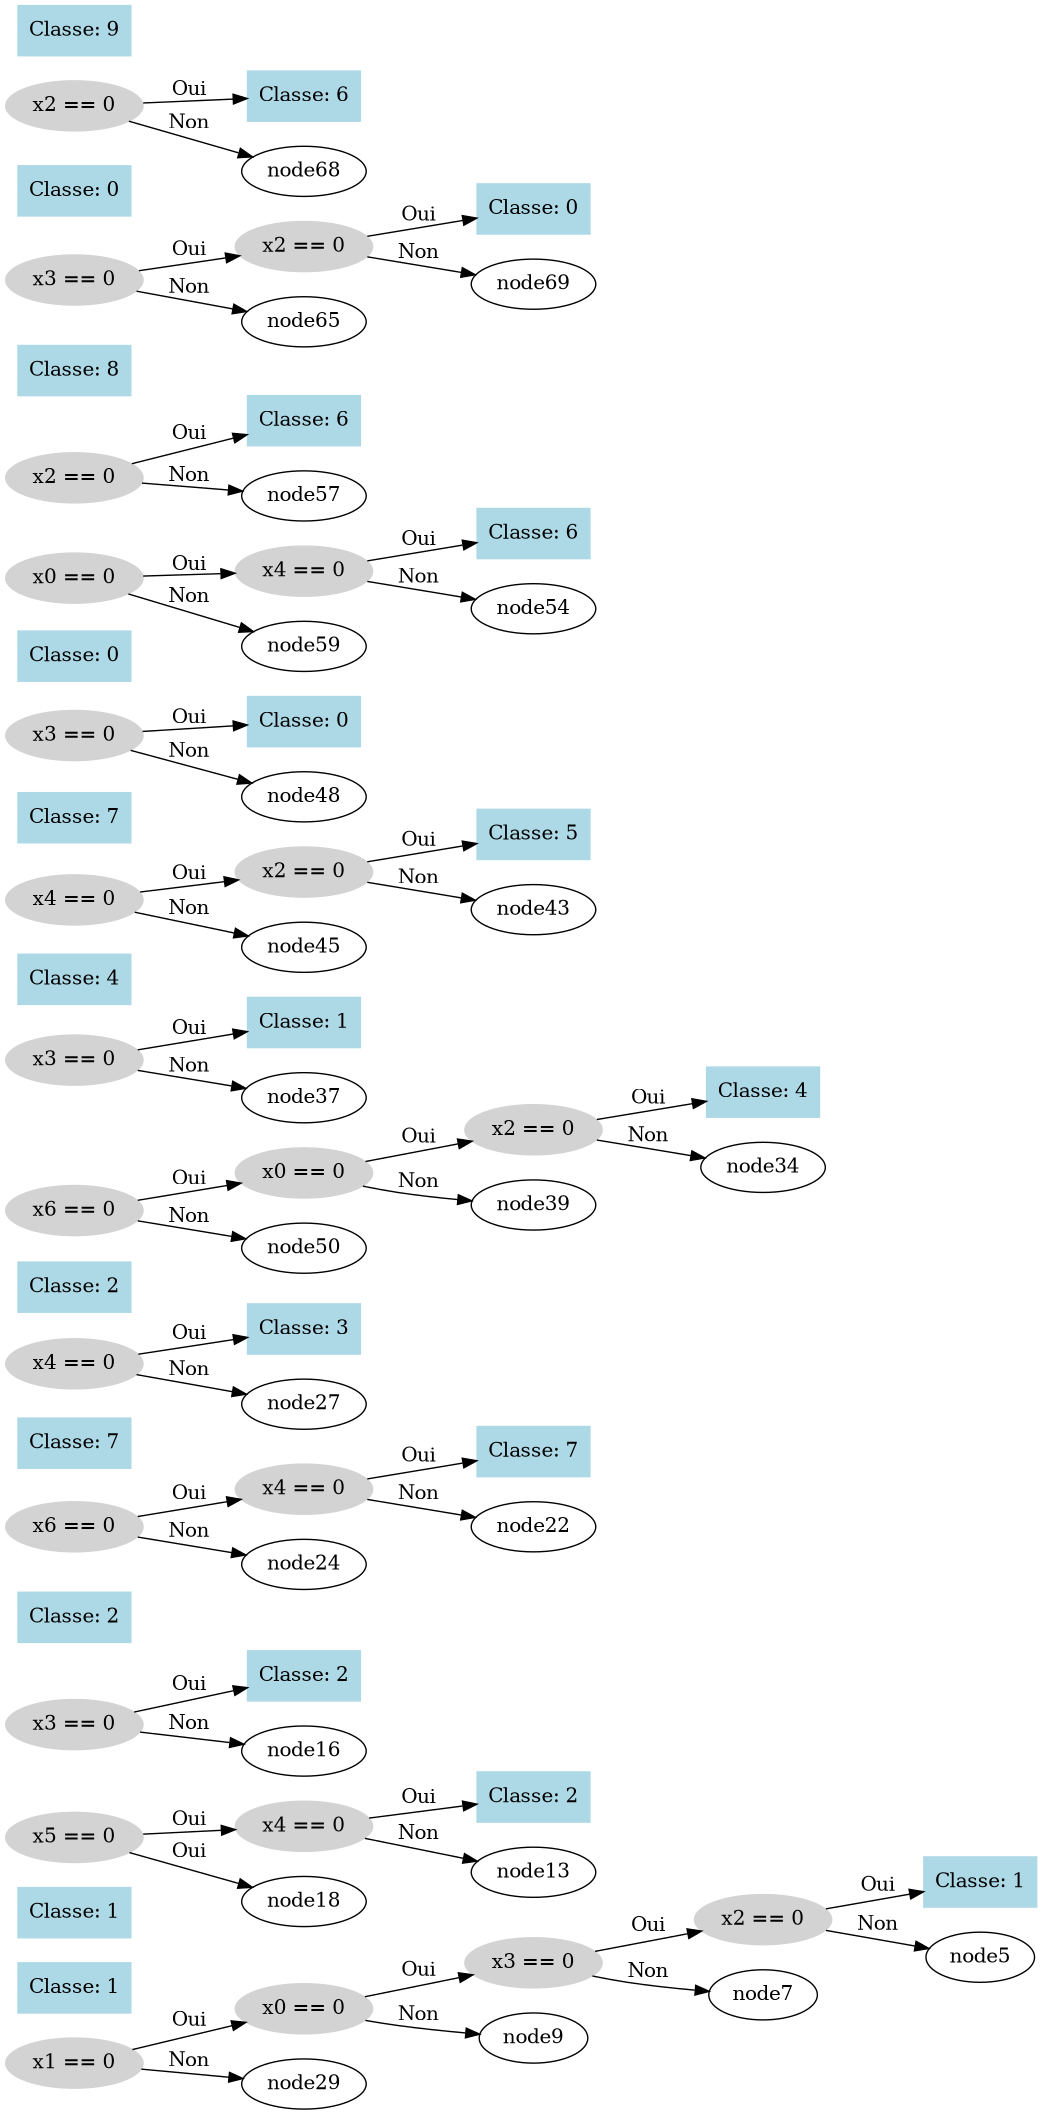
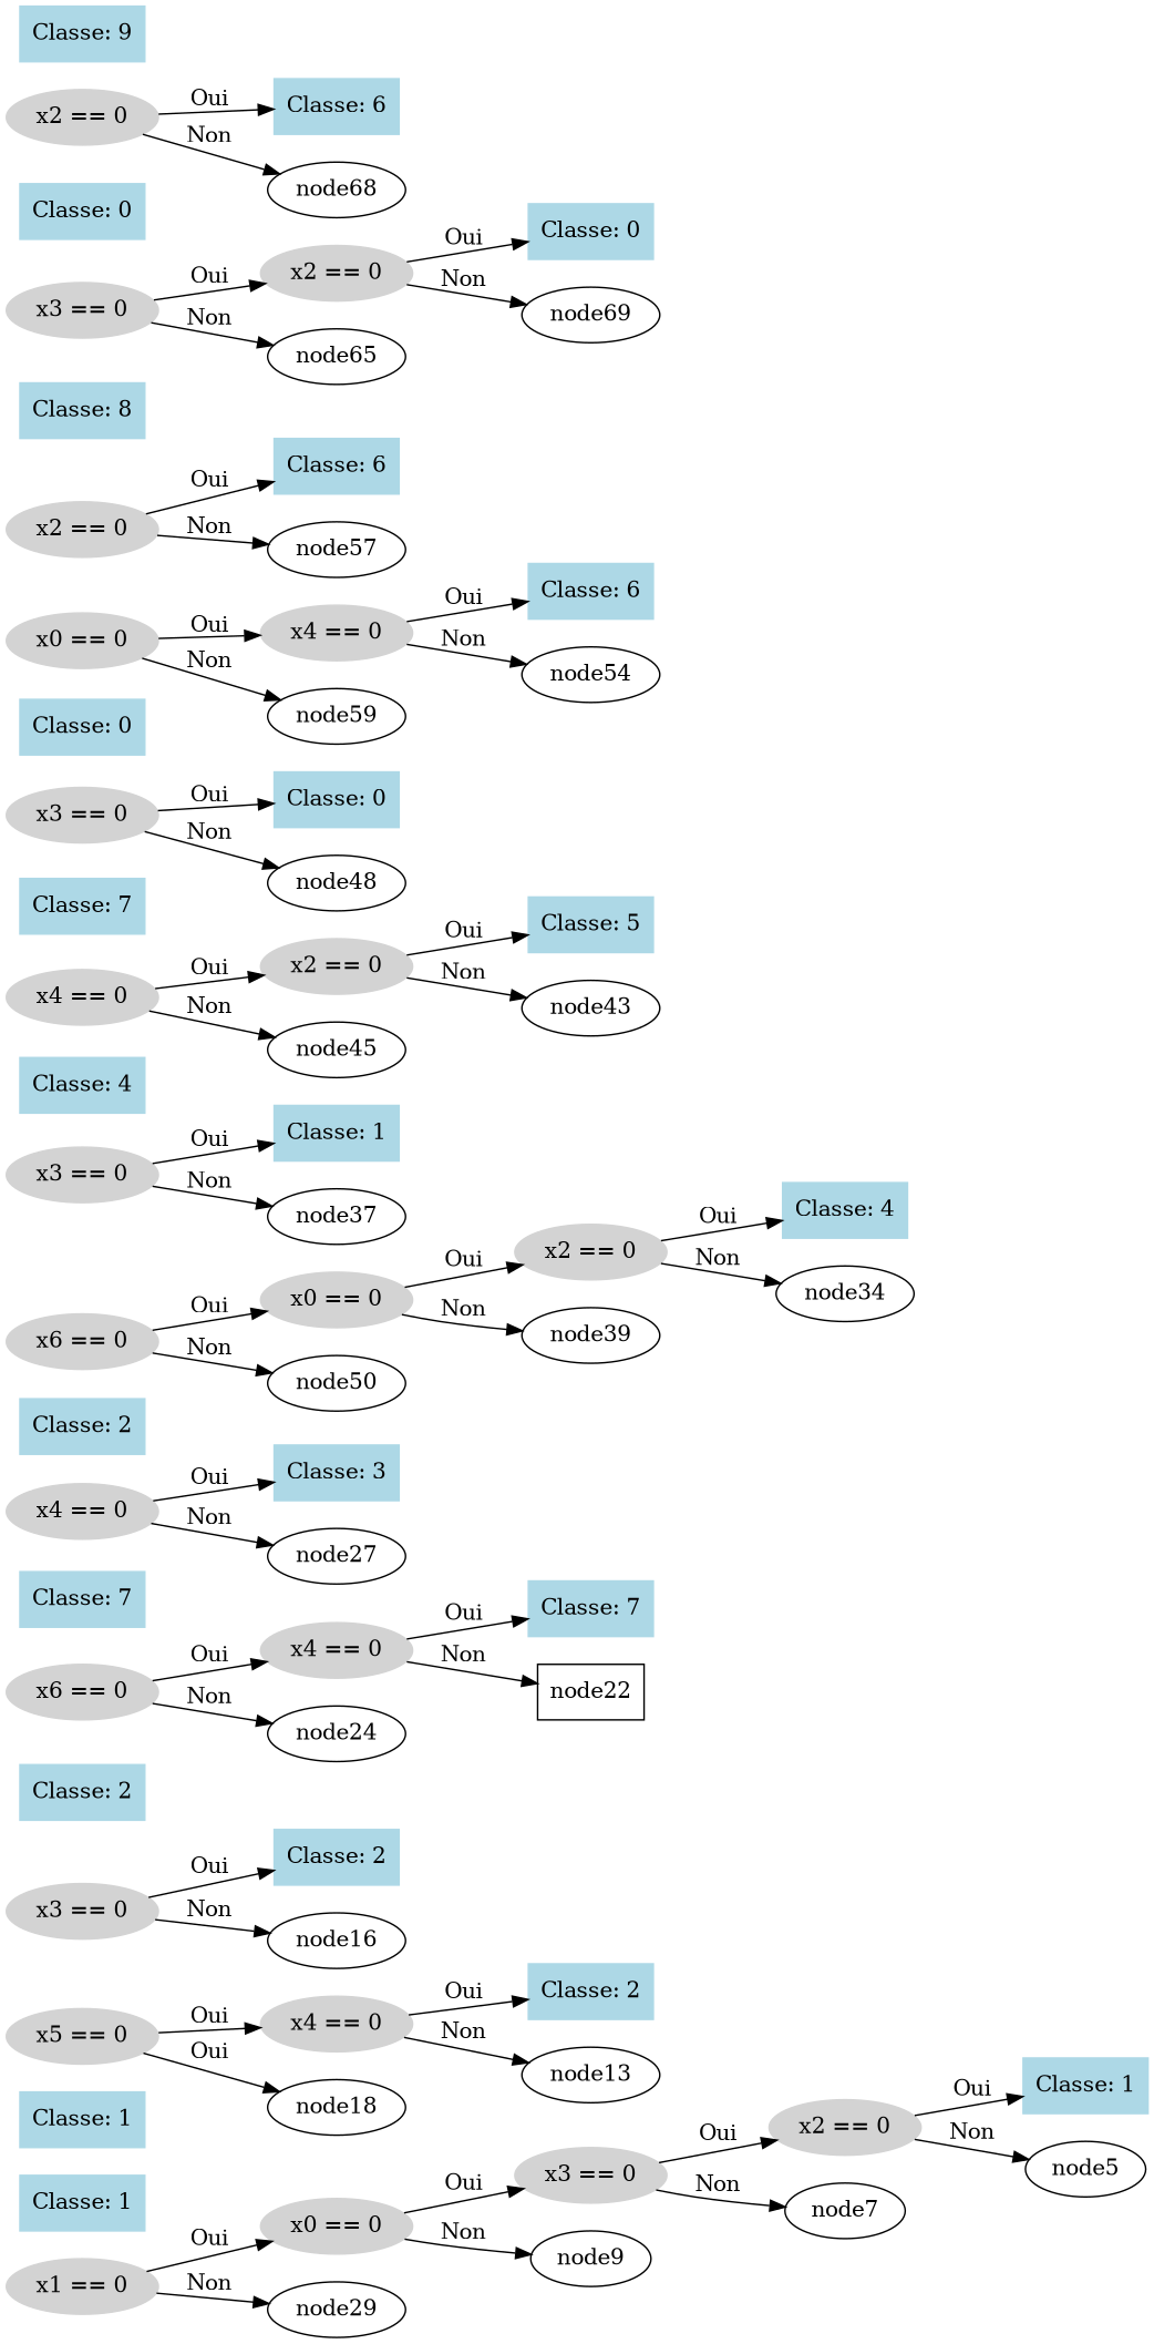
  digraph {
    rankdir=LR
    node [color=lightblue shape=box style=filled]
    n1 [color=lightgray label="x1 == 0" shape=ellipse]
    n2 [color=lightgray label="x0 == 0" shape=ellipse]
    node29 [color="" shape="" style=""]
    n4 [color=lightgray label="x3 == 0" shape=ellipse]
    node9 [color="" shape="" style=""]
    n6 [color=lightgray label="x2 == 0" shape=ellipse]
    node7 [color="" shape="" style=""]
    n8 [label="Classe: 1"]
    node5 [color="" shape="" style=""]
    n10 [label="Classe: 1"]
    n11 [label="Classe: 1"]
    n12 [color=lightgray label="x5 == 0" shape=ellipse]
    n13 [color=lightgray label="x4 == 0" shape=ellipse]
    node18 [color="" shape="" style=""]
    n15 [label="Classe: 2"]
    node13 [color="" shape="" style=""]
    n17 [color=lightgray label="x3 == 0" shape=ellipse]
    n18 [label="Classe: 2"]
    node16 [color="" shape="" style=""]
    n20 [label="Classe: 2"]
    n21 [color=lightgray label="x6 == 0" shape=ellipse]
    n22 [color=lightgray label="x4 == 0" shape=ellipse]
    node24 [color="" shape="" style=""]
    n24 [label="Classe: 7"]
-   node22 [color="" shape="" style=""]
+   node22 [color="" style=""]
    n26 [label="Classe: 7"]
    n27 [color=lightgray label="x4 == 0" shape=ellipse]
    n28 [label="Classe: 3"]
    node27 [color="" shape="" style=""]
    n30 [label="Classe: 2"]
    n31 [color=lightgray label="x6 == 0" shape=ellipse]
    n32 [color=lightgray label="x0 == 0" shape=ellipse]
    node50 [color="" shape="" style=""]
    n34 [color=lightgray label="x2 == 0" shape=ellipse]
    node39 [color="" shape="" style=""]
    n36 [label="Classe: 4"]
    node34 [color="" shape="" style=""]
    n38 [color=lightgray label="x3 == 0" shape=ellipse]
    n39 [label="Classe: 1"]
    node37 [color="" shape="" style=""]
    n41 [label="Classe: 4"]
    n42 [color=lightgray label="x4 == 0" shape=ellipse]
    n43 [color=lightgray label="x2 == 0" shape=ellipse]
    node45 [color="" shape="" style=""]
    n45 [label="Classe: 5"]
    node43 [color="" shape="" style=""]
    n47 [label="Classe: 7"]
    n48 [color=lightgray label="x3 == 0" shape=ellipse]
    n49 [label="Classe: 0"]
    node48 [color="" shape="" style=""]
    n51 [label="Classe: 0"]
    n52 [color=lightgray label="x0 == 0" shape=ellipse]
    n53 [color=lightgray label="x4 == 0" shape=ellipse]
    node59 [color="" shape="" style=""]
    n55 [label="Classe: 6"]
    node54 [color="" shape="" style=""]
    n57 [color=lightgray label="x2 == 0" shape=ellipse]
    n58 [label="Classe: 6"]
    node57 [color="" shape="" style=""]
    n60 [label="Classe: 8"]
    n61 [color=lightgray label="x3 == 0" shape=ellipse]
    n62 [color=lightgray label="x2 == 0" shape=ellipse]
    node65 [color="" shape="" style=""]
    n64 [label="Classe: 0"]
    n65 [label=node69 color="" shape="" style=""]
    n66 [label="Classe: 0"]
    n67 [color=lightgray label="x2 == 0" shape=ellipse]
    n68 [label="Classe: 6"]
    node68 [color="" shape="" style=""]
    n70 [label="Classe: 9"]
    n1 -> n2 [label=Oui]
    n1 -> node29 [label=Non]
    n2 -> n4 [label=Oui]
    n2 -> node9 [label=Non]
    n4 -> n6 [label=Oui]
    n4 -> node7 [label=Non]
    n6 -> n8 [label=Oui]
    n6 -> node5 [label=Non]
    n12 -> n13 [label=Oui]
    n12 -> node18 [label=Oui]
    n13 -> n15 [label=Oui]
    n13 -> node13 [label=Non]
    n17 -> n18 [label=Oui]
    n17 -> node16 [label=Non]
    n21 -> n22 [label=Oui]
    n21 -> node24 [label=Non]
    n22 -> n24 [label=Oui]
    n22 -> node22 [label=Non]
    n27 -> n28 [label=Oui]
    n27 -> node27 [label=Non]
    n31 -> n32 [label=Oui]
    n31 -> node50 [label=Non]
    n32 -> n34 [label=Oui]
    n32 -> node39 [label=Non]
    n34 -> n36 [label=Oui]
    n34 -> node34 [label=Non]
    n38 -> n39 [label=Oui]
    n38 -> node37 [label=Non]
    n42 -> n43 [label=Oui]
    n42 -> node45 [label=Non]
    n43 -> n45 [label=Oui]
    n43 -> node43 [label=Non]
    n48 -> n49 [label=Oui]
    n48 -> node48 [label=Non]
    n52 -> n53 [label=Oui]
    n52 -> node59 [label=Non]
    n53 -> n55 [label=Oui]
    n53 -> node54 [label=Non]
    n57 -> n58 [label=Oui]
    n57 -> node57 [label=Non]
    n61 -> n62 [label=Oui]
    n61 -> node65 [label=Non]
    n62 -> n64 [label=Oui]
    n62 -> n65 [label=Non]
    n67 -> n68 [label=Oui]
    n67 -> node68 [label=Non]
  }
